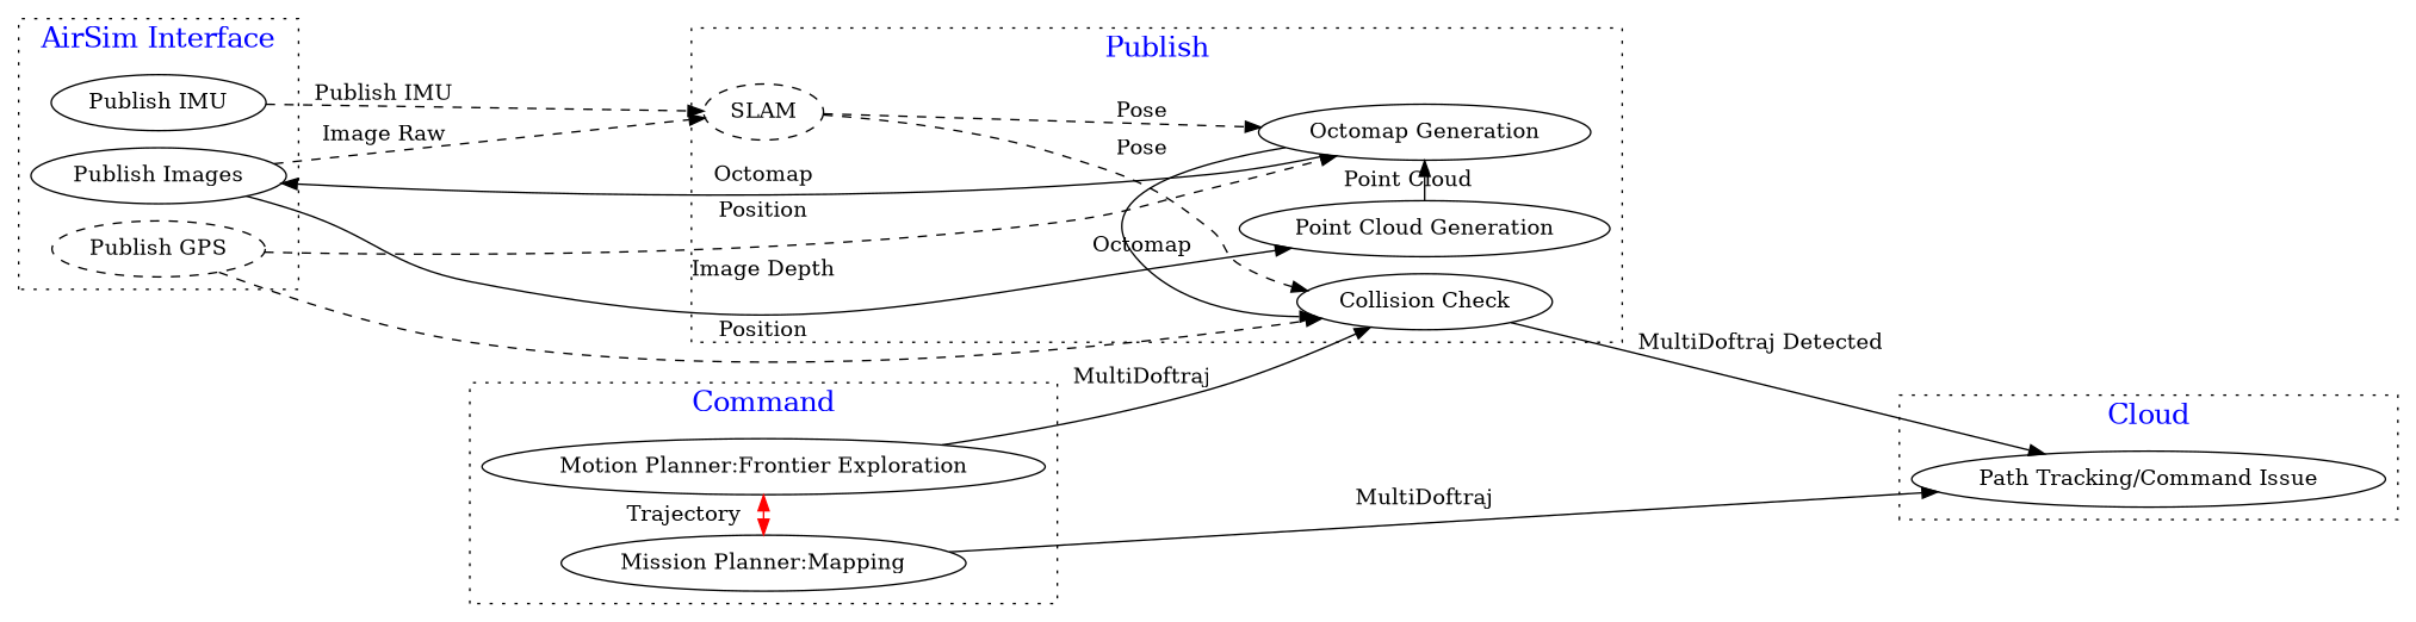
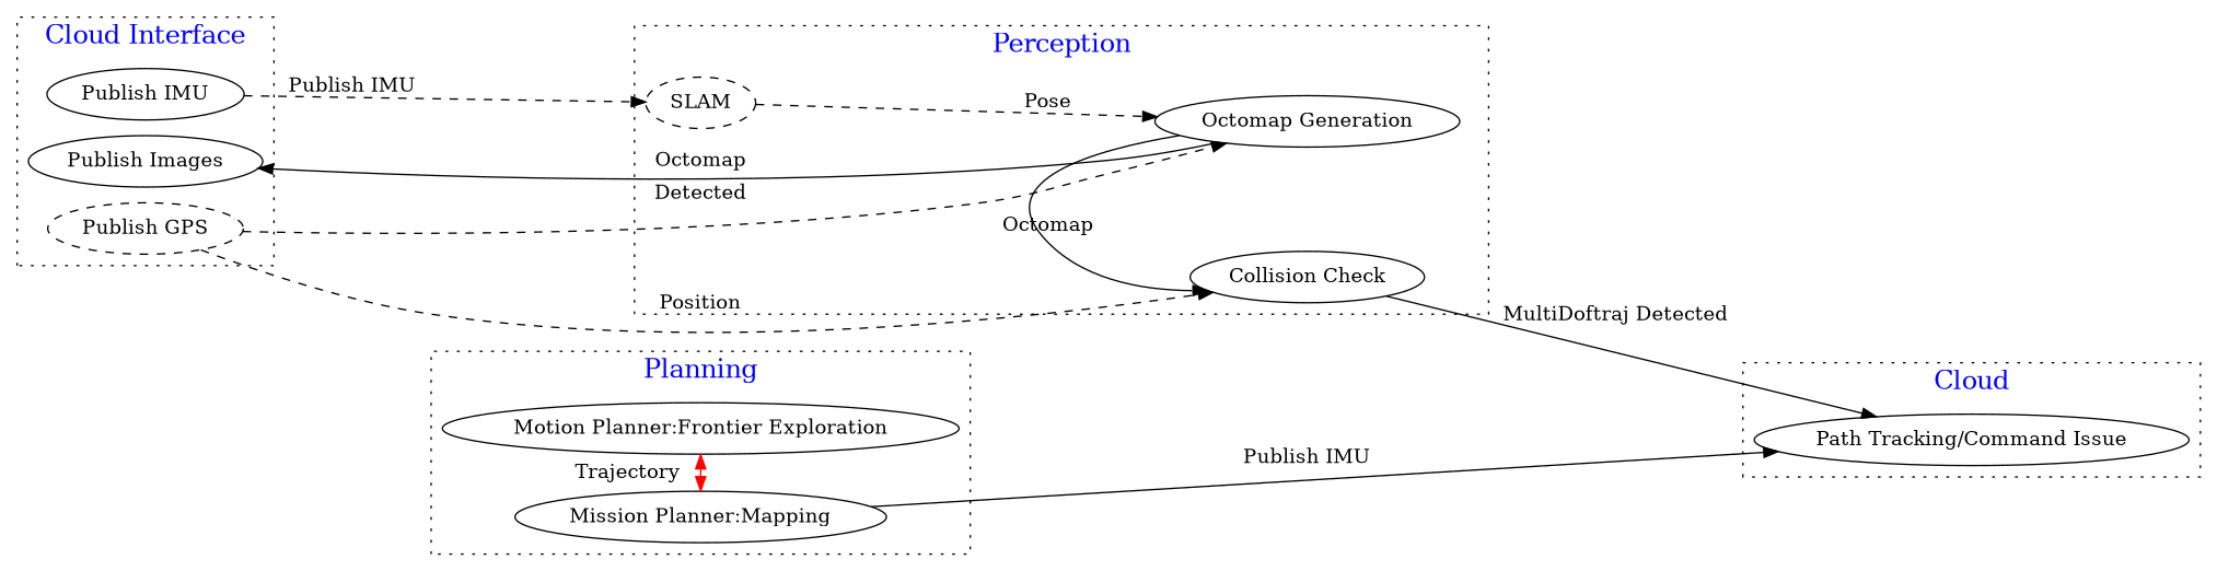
  digraph {
    nodesep=0.15
    rankdir=LR
    "Publish Images"
    "Publish IMU"
    "Publish GPS" [style=dashed]
-   "Point Cloud Generation"
    "Octomap Generation"
    "Collision Check"
    SLAM [style=dashed]
    "Motion Planner:Frontier Exploration"
    "Mission Planner:Mapping"
    "Path Tracking/Command Issue"
    subgraph cluster_1 {
      fontcolor=blue
      fontsize=18
-     label="AirSim Interface"
+     label="Cloud Interface"
      style=dotted
      subgraph sub_2 {
        fontcolor=blue
        fontsize=18
        label="AirSim Interface"
        rank=same
        style=dotted
        "Publish Images"
        "Publish IMU"
      }
      subgraph sub_3 {
        fontcolor=blue
        fontsize=18
        label="AirSim Interface"
        rank=same
        style=dotted
        "Publish GPS"
      }
    }
    subgraph cluster_4 {
      fontcolor=blue
      fontsize=18
-     label=Publish
+     label=Perception
      style=dotted
      subgraph sub_5 {
        fontcolor=blue
        fontsize=18
        label=Perception
        rank=same
        style=dotted
-       "Point Cloud Generation"
        "Octomap Generation"
        "Collision Check"
      }
      subgraph sub_6 {
        fontcolor=blue
        fontsize=18
        label=Perception
        rank=same
        style=dotted
        SLAM
      }
    }
    subgraph cluster_7 {
      fontcolor=blue
      fontsize=18
-     label=Command
+     label=Planning
      style=dotted
      subgraph sub_8 {
        fontcolor=blue
        fontsize=18
        label=Planning
        rank=same
        style=dotted
        "Motion Planner:Frontier Exploration"
        "Mission Planner:Mapping"
      }
    }
    subgraph cluster_9 {
      fontcolor=blue
      fontsize=18
      label=Cloud
      style=dotted
      subgraph sub_10 {
        fontcolor=blue
        fontsize=18
        label=Control
        rank=same
        style=dotted
        "Path Tracking/Command Issue"
      }
    }
-   "Publish Images" -> "Point Cloud Generation" [label="Image Depth"]
-   "Publish Images" -> SLAM [label="Image Raw" style=dashed]
    "Publish IMU" -> SLAM [label="Publish IMU" style=dashed]
-   "Publish GPS" -> "Octomap Generation" [label=Position style=dashed]
+   "Publish GPS" -> "Octomap Generation" [label=Detected style=dashed]
    "Publish GPS" -> "Collision Check" [label=Position style=dashed]
-   "Point Cloud Generation" -> "Octomap Generation" [label="Point Cloud"]
    "Octomap Generation" -> "Publish Images" [label=Octomap]
    "Octomap Generation" -> "Collision Check" [label=Octomap]
    "Collision Check" -> "Path Tracking/Command Issue" [label="MultiDoftraj Detected"]
    SLAM -> "Octomap Generation" [label=Pose style=dashed]
-   SLAM -> "Collision Check" [label=Pose style=dashed]
-   "Motion Planner:Frontier Exploration" -> "Collision Check" [label=MultiDoftraj]
    "Motion Planner:Frontier Exploration" -> "Mission Planner:Mapping" [color=red dir=both label="Trajectory                  " style=dashed]
-   "Mission Planner:Mapping" -> "Path Tracking/Command Issue" [label=MultiDoftraj]
+   "Mission Planner:Mapping" -> "Path Tracking/Command Issue" [label="Publish IMU"]
  }
